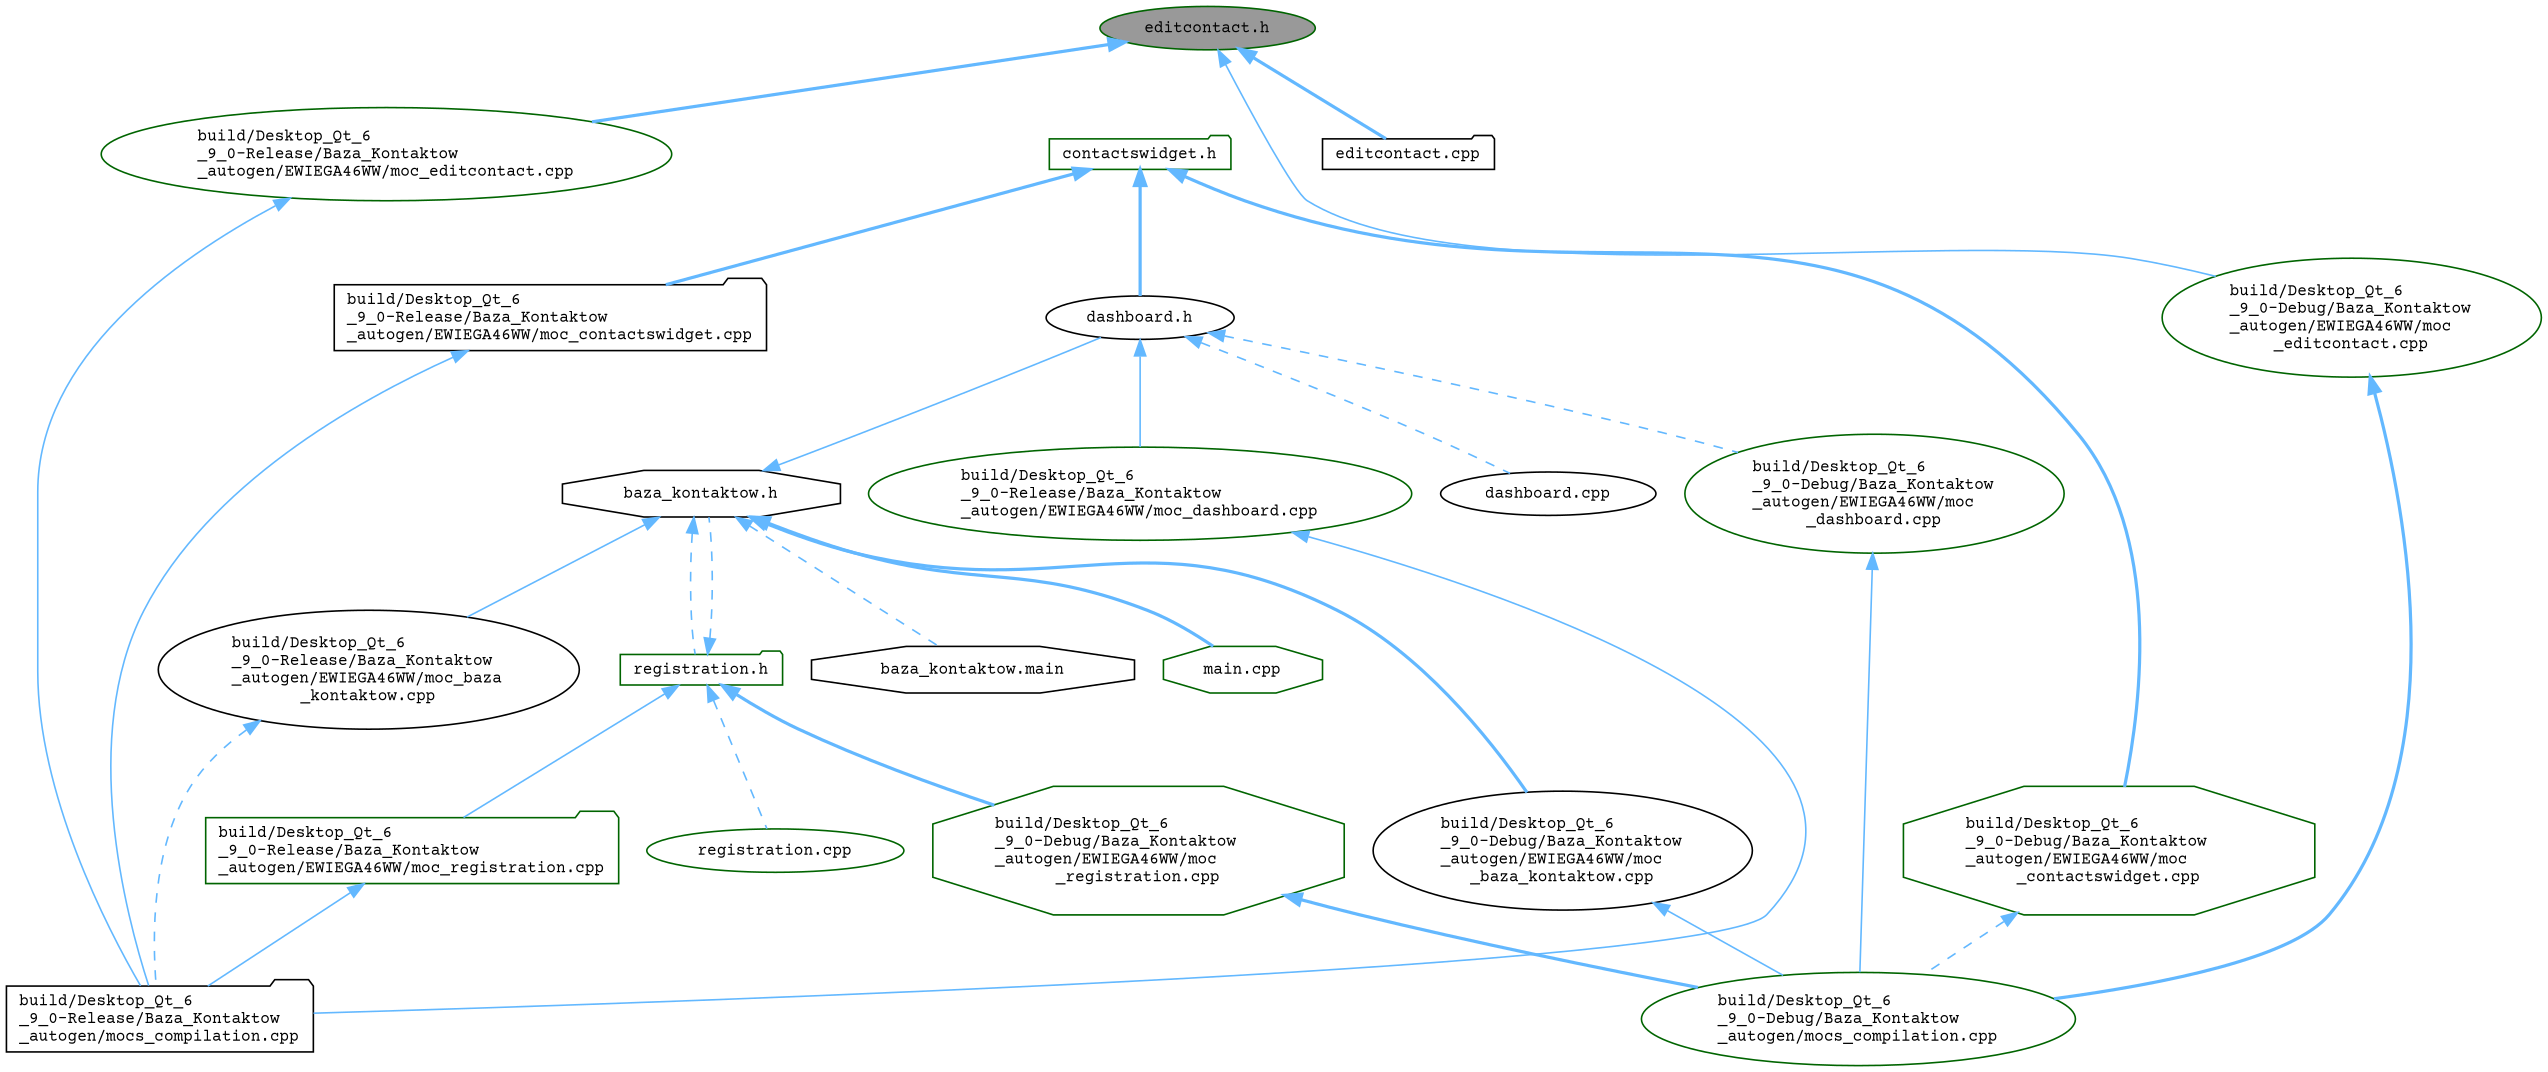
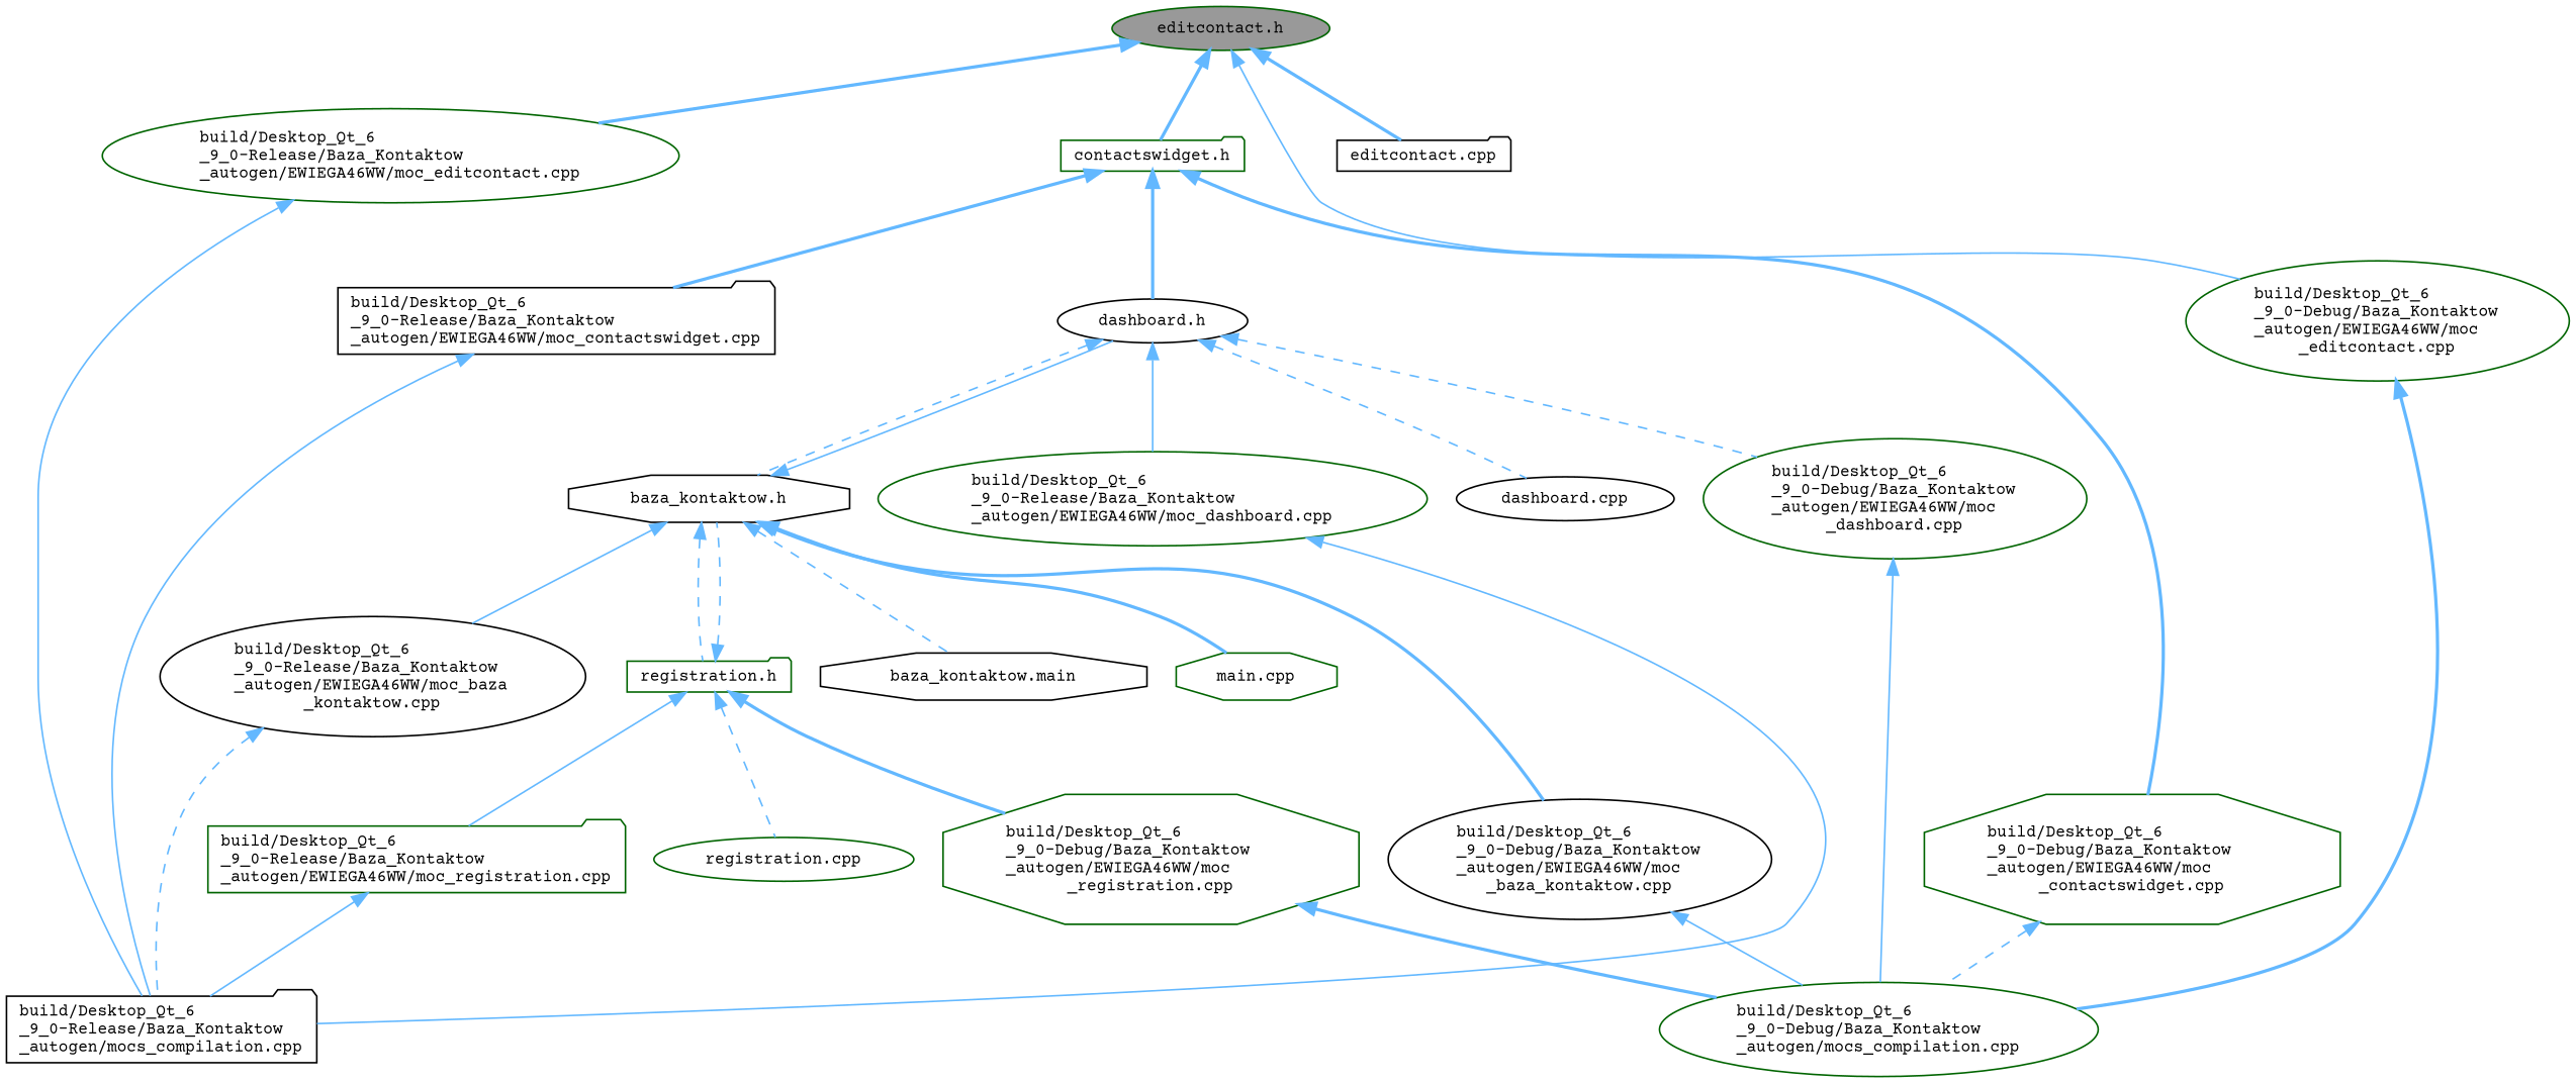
  digraph {
    fontname="Courier Prime"
    node [color=darkgreen fillcolor=white fontname="Courier Prime" fontsize=10 shape=ellipse style=filled]
    edge [color=steelblue1 dir=back fontname="Courier Prime" fontsize=10 labelfontname=Helvetica labelfontsize=10 style=solid]
    n1 [fillcolor=grey60 fontcolor=black height=0.2 label="editcontact.h" width=0.4]
    n2 [height=0.2 label="build/Desktop_Qt_6\l_9_0-Debug/Baza_Kontaktow\l_autogen/EWIEGA46WW/moc\l_editcontact.cpp" width=0.4]
    n3 [height=0.2 label="build/Desktop_Qt_6\l_9_0-Release/Baza_Kontaktow\l_autogen/EWIEGA46WW/moc_editcontact.cpp" width=0.4]
    n4 [height=0.2 label="contactswidget.h" shape=folder width=0.4]
    n5 [color=black height=0.2 label="editcontact.cpp" shape=folder width=0.4]
    n6 [height=0.2 label="build/Desktop_Qt_6\l_9_0-Debug/Baza_Kontaktow\l_autogen/mocs_compilation.cpp" width=0.4]
    n7 [color=black height=0.2 label="build/Desktop_Qt_6\l_9_0-Release/Baza_Kontaktow\l_autogen/mocs_compilation.cpp" shape=folder width=0.4]
    n8 [height=0.2 label="build/Desktop_Qt_6\l_9_0-Debug/Baza_Kontaktow\l_autogen/EWIEGA46WW/moc\l_contactswidget.cpp" shape=octagon width=0.4]
    n9 [color=black height=0.2 label="build/Desktop_Qt_6\l_9_0-Release/Baza_Kontaktow\l_autogen/EWIEGA46WW/moc_contactswidget.cpp" shape=folder width=0.4]
    n10 [color=black height=0.2 label="dashboard.h" width=0.4]
    n11 [color=black height=0.2 label="baza_kontaktow.h" shape=octagon width=0.4]
    n12 [height=0.2 label="build/Desktop_Qt_6\l_9_0-Debug/Baza_Kontaktow\l_autogen/EWIEGA46WW/moc\l_dashboard.cpp" width=0.4]
    n13 [height=0.2 label="build/Desktop_Qt_6\l_9_0-Release/Baza_Kontaktow\l_autogen/EWIEGA46WW/moc_dashboard.cpp" width=0.4]
    n14 [color=black height=0.2 label="dashboard.cpp" width=0.4]
    n15 [color=black height=0.2 label="baza_kontaktow.main" shape=octagon width=0.4]
    n16 [color=black height=0.2 label="build/Desktop_Qt_6\l_9_0-Debug/Baza_Kontaktow\l_autogen/EWIEGA46WW/moc\l_baza_kontaktow.cpp" width=0.4]
    n17 [color=black height=0.2 label="build/Desktop_Qt_6\l_9_0-Release/Baza_Kontaktow\l_autogen/EWIEGA46WW/moc_baza\l_kontaktow.cpp" width=0.4]
    n18 [height=0.2 label="main.cpp" shape=octagon width=0.4]
    n19 [height=0.2 label="registration.h" shape=folder width=0.4]
    n20 [height=0.2 label="build/Desktop_Qt_6\l_9_0-Debug/Baza_Kontaktow\l_autogen/EWIEGA46WW/moc\l_registration.cpp" shape=octagon width=0.4]
    n21 [height=0.2 label="build/Desktop_Qt_6\l_9_0-Release/Baza_Kontaktow\l_autogen/EWIEGA46WW/moc_registration.cpp" shape=folder width=0.4]
    n22 [height=0.2 label="registration.cpp" width=0.4]
    n1 -> n2
    n1 -> n3 [style=bold]
+   n1 -> n4 [style=bold]
    n1 -> n5 [style=bold]
    n2 -> n6 [style=bold]
    n3 -> n7
    n4 -> n8 [style=bold]
    n4 -> n9 [style=bold]
    n4 -> n10 [style=bold]
    n8 -> n6 [style=dashed]
    n9 -> n7
+   n10 -> n11 [style=dashed]
    n10 -> n12 [style=dashed]
    n10 -> n13
    n10 -> n14 [style=dashed]
    n11 -> n10
    n11 -> n15 [style=dashed]
    n11 -> n16 [style=bold]
    n11 -> n17
    n11 -> n18 [style=bold]
    n11 -> n19 [style=dashed]
    n12 -> n6
    n13 -> n7
    n16 -> n6
    n17 -> n7 [style=dashed]
    n19 -> n11 [style=dashed]
    n19 -> n20 [style=bold]
    n19 -> n21
    n19 -> n22 [style=dashed]
    n20 -> n6 [style=bold]
    n21 -> n7
  }
